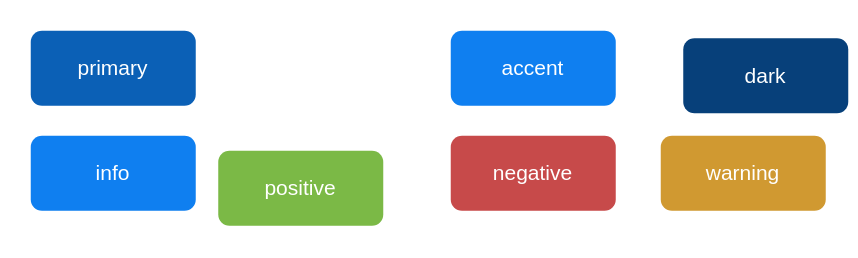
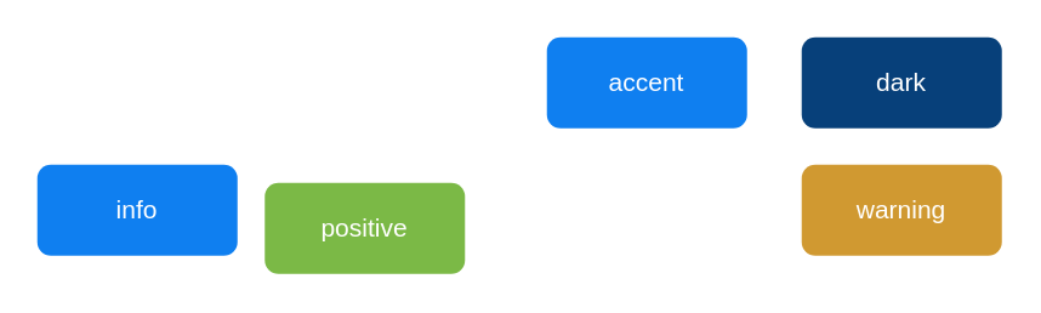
  <mxCell id="0" />
  <mxCell id="1" parent="0" />
- <mxCell id="2" value="&lt;font style=&quot;font-size: 14px&quot;&gt;primary&lt;/font&gt;" style="rounded=1;whiteSpace=wrap;html=1;fontColor=#ffffff;fillColor=#0b60b6;strokeColor=none;" parent="1" vertex="1"><mxGeometry x="20" y="20" width="110" height="50" as="geometry" /></mxCell>
  <mxCell id="3" value="&lt;font style=&quot;font-size: 14px&quot;&gt;accent&lt;/font&gt;" style="rounded=1;whiteSpace=wrap;html=1;fontColor=#ffffff;fillColor=#0f7ff0;strokeColor=none;" parent="1" vertex="1"><mxGeometry x="300" y="20" width="110" height="50" as="geometry" /></mxCell>
- <mxCell id="4" value="&lt;font style=&quot;font-size: 14px&quot;&gt;dark&lt;/font&gt;" style="rounded=1;whiteSpace=wrap;html=1;fontColor=#ffffff;fillColor=#07407a;strokeColor=none;" parent="1" vertex="1"><mxGeometry x="455" y="25" width="110" height="50" as="geometry" /></mxCell>
+ <mxCell id="4" value="&lt;font style=&quot;font-size: 14px&quot;&gt;dark&lt;/font&gt;" style="rounded=1;whiteSpace=wrap;html=1;fontColor=#ffffff;fillColor=#07407a;strokeColor=none;" parent="1" vertex="1"><mxGeometry x="440" y="20" width="110" height="50" as="geometry" /></mxCell>
  <mxCell id="5" value="&lt;font style=&quot;font-size: 14px&quot;&gt;info&lt;/font&gt;" style="rounded=1;whiteSpace=wrap;html=1;fontColor=#ffffff;fillColor=#0f7ff0;strokeColor=none;" vertex="1" parent="1"><mxGeometry x="20" y="90" width="110" height="50" as="geometry" /></mxCell>
  <mxCell id="6" value="&lt;font style=&quot;font-size: 14px&quot;&gt;positive&lt;/font&gt;" style="rounded=1;whiteSpace=wrap;html=1;fontColor=#ffffff;fillColor=#7bb946;strokeColor=none;" vertex="1" parent="1"><mxGeometry x="145" y="100" width="110" height="50" as="geometry" /></mxCell>
- <mxCell id="7" value="&lt;font style=&quot;font-size: 14px&quot;&gt;negative&lt;/font&gt;" style="rounded=1;whiteSpace=wrap;html=1;fontColor=#ffffff;strokeColor=none;fillColor=#c74a4a;" vertex="1" parent="1"><mxGeometry x="300" y="90" width="110" height="50" as="geometry" /></mxCell>
  <mxCell id="8" value="&lt;font style=&quot;font-size: 14px&quot;&gt;warning&lt;/font&gt;" style="rounded=1;whiteSpace=wrap;html=1;fontColor=#ffffff;fillColor=#d09931;strokeColor=none;" vertex="1" parent="1"><mxGeometry x="440" y="90" width="110" height="50" as="geometry" /></mxCell>
